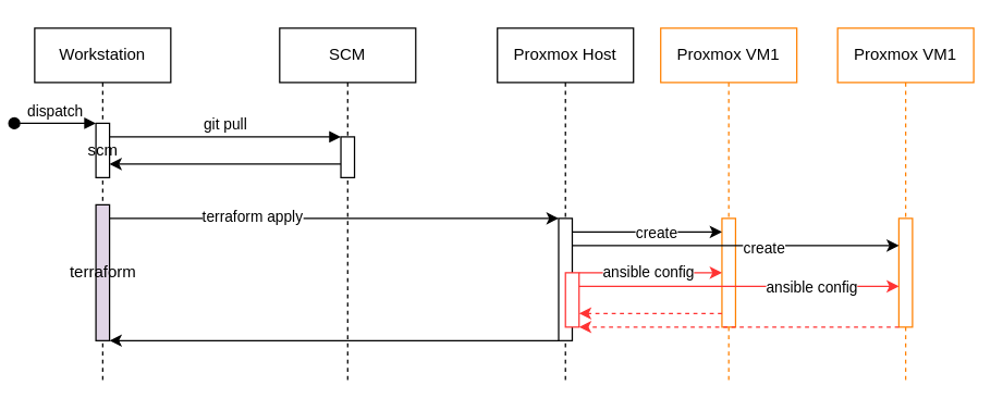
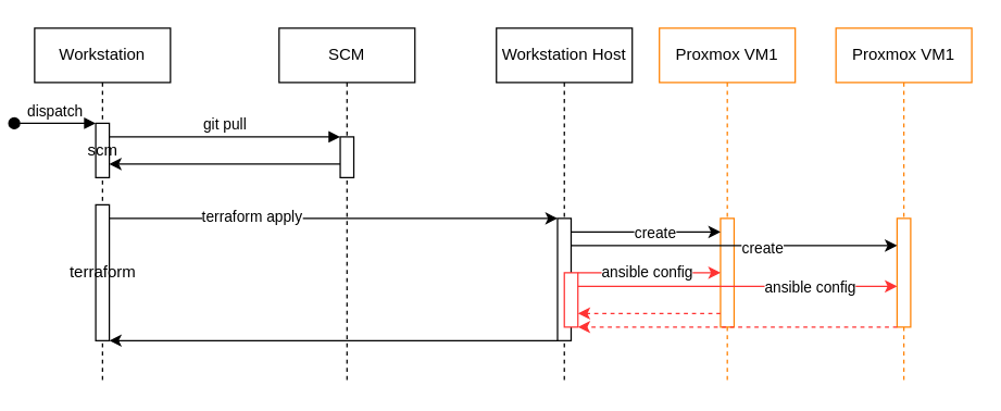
  <mxCell id="0" />
  <mxCell id="1" parent="0" />
  <mxCell id="2" value="Workstation" style="shape=umlLifeline;perimeter=lifelinePerimeter;whiteSpace=wrap;html=1;container=0;dropTarget=0;collapsible=0;recursiveResize=0;outlineConnect=0;portConstraint=eastwest;newEdgeStyle={&quot;edgeStyle&quot;:&quot;elbowEdgeStyle&quot;,&quot;elbow&quot;:&quot;vertical&quot;,&quot;curved&quot;:0,&quot;rounded&quot;:0};" parent="1" vertex="1"><mxGeometry x="20" y="20" width="100" height="260" as="geometry" /></mxCell>
  <mxCell id="3" value="scm" style="html=1;points=[];perimeter=orthogonalPerimeter;outlineConnect=0;targetShapes=umlLifeline;portConstraint=eastwest;newEdgeStyle={&quot;edgeStyle&quot;:&quot;elbowEdgeStyle&quot;,&quot;elbow&quot;:&quot;vertical&quot;,&quot;curved&quot;:0,&quot;rounded&quot;:0};" parent="2" vertex="1"><mxGeometry x="45" y="70" width="10" height="40" as="geometry" /></mxCell>
  <mxCell id="4" value="dispatch" style="html=1;verticalAlign=bottom;startArrow=oval;endArrow=block;startSize=8;edgeStyle=elbowEdgeStyle;elbow=vertical;curved=0;rounded=0;" parent="2" target="3" edge="1"><mxGeometry relative="1" as="geometry"><mxPoint x="-15" y="70" as="sourcePoint" /></mxGeometry></mxCell>
- <mxCell id="5" value="terraform" style="html=1;points=[];perimeter=orthogonalPerimeter;outlineConnect=0;targetShapes=umlLifeline;portConstraint=eastwest;newEdgeStyle={&quot;edgeStyle&quot;:&quot;elbowEdgeStyle&quot;,&quot;elbow&quot;:&quot;vertical&quot;,&quot;curved&quot;:0,&quot;rounded&quot;:0};fillColor=#e1d5e7;" vertex="1" parent="2"><mxGeometry x="45" y="130" width="10" height="100" as="geometry" /></mxCell>
+ <mxCell id="5" value="terraform" style="html=1;points=[];perimeter=orthogonalPerimeter;outlineConnect=0;targetShapes=umlLifeline;portConstraint=eastwest;newEdgeStyle={&quot;edgeStyle&quot;:&quot;elbowEdgeStyle&quot;,&quot;elbow&quot;:&quot;vertical&quot;,&quot;curved&quot;:0,&quot;rounded&quot;:0};" vertex="1" parent="2"><mxGeometry x="45" y="130" width="10" height="100" as="geometry" /></mxCell>
  <mxCell id="6" value="SCM" style="shape=umlLifeline;perimeter=lifelinePerimeter;whiteSpace=wrap;html=1;container=0;dropTarget=0;collapsible=0;recursiveResize=0;outlineConnect=0;portConstraint=eastwest;newEdgeStyle={&quot;edgeStyle&quot;:&quot;elbowEdgeStyle&quot;,&quot;elbow&quot;:&quot;vertical&quot;,&quot;curved&quot;:0,&quot;rounded&quot;:0};" parent="1" vertex="1"><mxGeometry x="200" y="20" width="100" height="260" as="geometry" /></mxCell>
  <mxCell id="7" value="" style="html=1;points=[];perimeter=orthogonalPerimeter;outlineConnect=0;targetShapes=umlLifeline;portConstraint=eastwest;newEdgeStyle={&quot;edgeStyle&quot;:&quot;elbowEdgeStyle&quot;,&quot;elbow&quot;:&quot;vertical&quot;,&quot;curved&quot;:0,&quot;rounded&quot;:0};" parent="6" vertex="1"><mxGeometry x="45" y="80" width="10" height="30" as="geometry" /></mxCell>
  <mxCell id="8" value="git pull" style="html=1;verticalAlign=bottom;endArrow=block;edgeStyle=elbowEdgeStyle;elbow=horizontal;curved=0;rounded=0;" parent="1" source="3" target="7" edge="1"><mxGeometry relative="1" as="geometry"><mxPoint x="175" y="110" as="sourcePoint" /><Array as="points"><mxPoint x="160" y="100" /></Array></mxGeometry></mxCell>
  <mxCell id="9" style="edgeStyle=elbowEdgeStyle;rounded=0;orthogonalLoop=1;jettySize=auto;html=1;elbow=vertical;curved=0;" edge="1" parent="1" source="7" target="3"><mxGeometry relative="1" as="geometry"><mxPoint x="80" y="115" as="targetPoint" /><Array as="points"><mxPoint x="160" y="120" /></Array></mxGeometry></mxCell>
- <mxCell id="10" value="Proxmox Host" style="shape=umlLifeline;perimeter=lifelinePerimeter;whiteSpace=wrap;html=1;container=0;dropTarget=0;collapsible=0;recursiveResize=0;outlineConnect=0;portConstraint=eastwest;newEdgeStyle={&quot;edgeStyle&quot;:&quot;elbowEdgeStyle&quot;,&quot;elbow&quot;:&quot;vertical&quot;,&quot;curved&quot;:0,&quot;rounded&quot;:0};" vertex="1" parent="1"><mxGeometry x="360" y="20" width="100" height="260" as="geometry" /></mxCell>
+ <mxCell id="10" value="Workstation Host" style="shape=umlLifeline;perimeter=lifelinePerimeter;whiteSpace=wrap;html=1;container=0;dropTarget=0;collapsible=0;recursiveResize=0;outlineConnect=0;portConstraint=eastwest;newEdgeStyle={&quot;edgeStyle&quot;:&quot;elbowEdgeStyle&quot;,&quot;elbow&quot;:&quot;vertical&quot;,&quot;curved&quot;:0,&quot;rounded&quot;:0};" vertex="1" parent="1"><mxGeometry x="360" y="20" width="100" height="260" as="geometry" /></mxCell>
  <mxCell id="11" value="" style="html=1;points=[];perimeter=orthogonalPerimeter;outlineConnect=0;targetShapes=umlLifeline;portConstraint=eastwest;newEdgeStyle={&quot;edgeStyle&quot;:&quot;elbowEdgeStyle&quot;,&quot;elbow&quot;:&quot;vertical&quot;,&quot;curved&quot;:0,&quot;rounded&quot;:0};" vertex="1" parent="10"><mxGeometry x="45" y="140" width="10" height="90" as="geometry" /></mxCell>
  <mxCell id="12" value="" style="html=1;points=[];perimeter=orthogonalPerimeter;outlineConnect=0;targetShapes=umlLifeline;portConstraint=eastwest;newEdgeStyle={&quot;edgeStyle&quot;:&quot;elbowEdgeStyle&quot;,&quot;elbow&quot;:&quot;vertical&quot;,&quot;curved&quot;:0,&quot;rounded&quot;:0};strokeColor=#FF3333;" vertex="1" parent="10"><mxGeometry x="50" y="180" width="10" height="40" as="geometry" /></mxCell>
  <mxCell id="13" style="edgeStyle=elbowEdgeStyle;rounded=0;orthogonalLoop=1;jettySize=auto;html=1;elbow=vertical;curved=0;" edge="1" parent="1"><mxGeometry relative="1" as="geometry"><mxPoint x="75" y="159.997" as="sourcePoint" /><mxPoint x="405" y="159.997" as="targetPoint" /></mxGeometry></mxCell>
  <mxCell id="14" value="terraform apply" style="edgeLabel;html=1;align=center;verticalAlign=middle;resizable=0;points=[];" vertex="1" connectable="0" parent="13"><mxGeometry x="-0.364" y="2" relative="1" as="geometry"><mxPoint as="offset" /></mxGeometry></mxCell>
  <mxCell id="15" value="Proxmox VM1" style="shape=umlLifeline;perimeter=lifelinePerimeter;whiteSpace=wrap;html=1;container=0;dropTarget=0;collapsible=0;recursiveResize=0;outlineConnect=0;portConstraint=eastwest;newEdgeStyle={&quot;edgeStyle&quot;:&quot;elbowEdgeStyle&quot;,&quot;elbow&quot;:&quot;vertical&quot;,&quot;curved&quot;:0,&quot;rounded&quot;:0};strokeColor=#FF8000;" vertex="1" parent="1"><mxGeometry x="480" y="20" width="100" height="260" as="geometry" /></mxCell>
  <mxCell id="16" value="" style="html=1;points=[];perimeter=orthogonalPerimeter;outlineConnect=0;targetShapes=umlLifeline;portConstraint=eastwest;newEdgeStyle={&quot;edgeStyle&quot;:&quot;elbowEdgeStyle&quot;,&quot;elbow&quot;:&quot;vertical&quot;,&quot;curved&quot;:0,&quot;rounded&quot;:0};strokeColor=#FF8000;" vertex="1" parent="15"><mxGeometry x="45" y="140" width="10" height="80" as="geometry" /></mxCell>
  <mxCell id="17" value="Proxmox VM1" style="shape=umlLifeline;perimeter=lifelinePerimeter;whiteSpace=wrap;html=1;container=0;dropTarget=0;collapsible=0;recursiveResize=0;outlineConnect=0;portConstraint=eastwest;newEdgeStyle={&quot;edgeStyle&quot;:&quot;elbowEdgeStyle&quot;,&quot;elbow&quot;:&quot;vertical&quot;,&quot;curved&quot;:0,&quot;rounded&quot;:0};strokeColor=#FF8000;" vertex="1" parent="1"><mxGeometry x="610" y="20" width="100" height="260" as="geometry" /></mxCell>
  <mxCell id="18" value="" style="html=1;points=[];perimeter=orthogonalPerimeter;outlineConnect=0;targetShapes=umlLifeline;portConstraint=eastwest;newEdgeStyle={&quot;edgeStyle&quot;:&quot;elbowEdgeStyle&quot;,&quot;elbow&quot;:&quot;vertical&quot;,&quot;curved&quot;:0,&quot;rounded&quot;:0};strokeColor=#FF8000;" vertex="1" parent="17"><mxGeometry x="45" y="140" width="10" height="80" as="geometry" /></mxCell>
  <mxCell id="19" style="edgeStyle=elbowEdgeStyle;rounded=0;orthogonalLoop=1;jettySize=auto;html=1;elbow=vertical;curved=0;" edge="1" parent="1" source="11" target="5"><mxGeometry relative="1" as="geometry"><Array as="points"><mxPoint x="240" y="250" /></Array></mxGeometry></mxCell>
  <mxCell id="20" style="edgeStyle=elbowEdgeStyle;rounded=0;orthogonalLoop=1;jettySize=auto;html=1;elbow=vertical;curved=0;" edge="1" parent="1" source="11" target="16"><mxGeometry relative="1" as="geometry"><Array as="points"><mxPoint x="450" y="170" /></Array></mxGeometry></mxCell>
  <mxCell id="21" value="create" style="edgeLabel;html=1;align=center;verticalAlign=middle;resizable=0;points=[];" vertex="1" connectable="0" parent="20"><mxGeometry x="0.109" relative="1" as="geometry"><mxPoint as="offset" /></mxGeometry></mxCell>
  <mxCell id="22" style="edgeStyle=elbowEdgeStyle;rounded=0;orthogonalLoop=1;jettySize=auto;html=1;elbow=vertical;curved=0;" edge="1" parent="1" source="11" target="18"><mxGeometry relative="1" as="geometry"><Array as="points"><mxPoint x="540" y="180" /></Array></mxGeometry></mxCell>
  <mxCell id="23" value="create" style="edgeLabel;html=1;align=center;verticalAlign=middle;resizable=0;points=[];" vertex="1" connectable="0" parent="22"><mxGeometry x="0.166" y="-1" relative="1" as="geometry"><mxPoint as="offset" /></mxGeometry></mxCell>
  <mxCell id="24" style="edgeStyle=elbowEdgeStyle;rounded=0;orthogonalLoop=1;jettySize=auto;html=1;elbow=vertical;curved=0;strokeColor=#FF3333;" edge="1" parent="1" source="12" target="16"><mxGeometry relative="1" as="geometry"><Array as="points"><mxPoint x="470" y="200" /></Array></mxGeometry></mxCell>
  <mxCell id="25" value="ansible config" style="edgeLabel;html=1;align=center;verticalAlign=middle;resizable=0;points=[];" vertex="1" connectable="0" parent="24"><mxGeometry x="-0.401" y="1" relative="1" as="geometry"><mxPoint x="19" as="offset" /></mxGeometry></mxCell>
  <mxCell id="26" style="edgeStyle=elbowEdgeStyle;rounded=0;orthogonalLoop=1;jettySize=auto;html=1;elbow=vertical;curved=0;strokeColor=#FF3333;" edge="1" parent="1" source="12" target="18"><mxGeometry relative="1" as="geometry"><Array as="points"><mxPoint x="540" y="210" /></Array></mxGeometry></mxCell>
  <mxCell id="27" value="ansible config" style="edgeLabel;html=1;align=center;verticalAlign=middle;resizable=0;points=[];" vertex="1" connectable="0" parent="26"><mxGeometry x="0.055" relative="1" as="geometry"><mxPoint x="46" as="offset" /></mxGeometry></mxCell>
  <mxCell id="28" style="edgeStyle=elbowEdgeStyle;rounded=0;orthogonalLoop=1;jettySize=auto;html=1;elbow=vertical;curved=0;dashed=1;strokeColor=#FF3333;" edge="1" parent="1" source="16" target="12"><mxGeometry relative="1" as="geometry"><Array as="points"><mxPoint x="470" y="230" /></Array></mxGeometry></mxCell>
  <mxCell id="29" style="edgeStyle=elbowEdgeStyle;rounded=0;orthogonalLoop=1;jettySize=auto;html=1;elbow=vertical;curved=0;dashed=1;strokeColor=#FF3333;" edge="1" parent="1" source="18" target="12"><mxGeometry relative="1" as="geometry"><Array as="points"><mxPoint x="538" y="240" /></Array></mxGeometry></mxCell>
